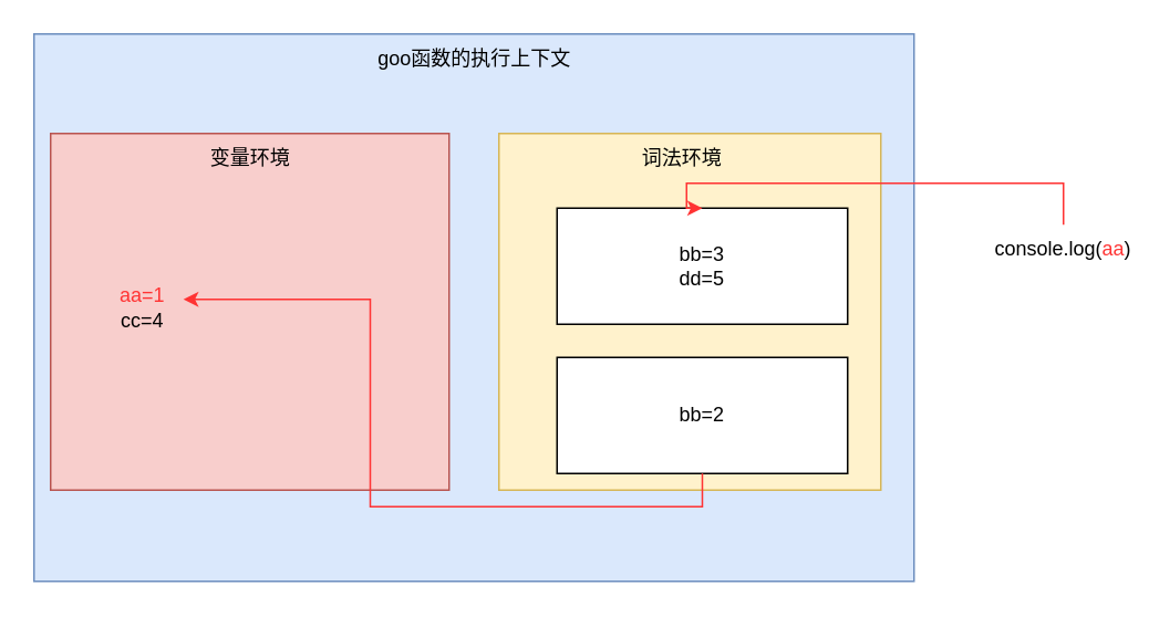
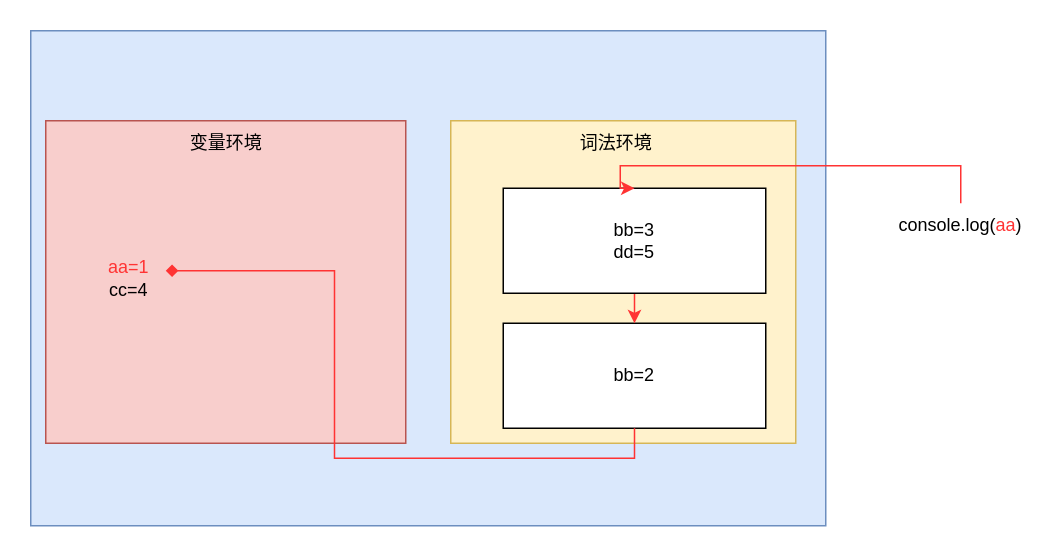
  <mxCell id="0" />
  <mxCell id="1" parent="0" />
  <mxCell id="2" value="" style="rounded=0;whiteSpace=wrap;html=1;fillColor=#dae8fc;strokeColor=#6c8ebf;" vertex="1" parent="1"><mxGeometry x="20" y="20" width="530" height="330" as="geometry" /></mxCell>
- <mxCell id="3" value="goo函数的执行上下文" style="text;html=1;align=center;verticalAlign=middle;resizable=0;points=[];autosize=1;strokeColor=none;fillColor=none;" vertex="1" parent="1"><mxGeometry x="215" y="20" width="140" height="30" as="geometry" /></mxCell>
  <mxCell id="4" value="" style="rounded=0;whiteSpace=wrap;html=1;fillColor=#f8cecc;strokeColor=#b85450;" vertex="1" parent="1"><mxGeometry x="30" y="80" width="240" height="215" as="geometry" /></mxCell>
  <mxCell id="5" value="变量环境" style="text;html=1;align=center;verticalAlign=middle;resizable=0;points=[];autosize=1;strokeColor=none;fillColor=none;" vertex="1" parent="1"><mxGeometry x="115" y="80" width="70" height="30" as="geometry" /></mxCell>
  <mxCell id="6" value="&lt;font color=&quot;#ff3333&quot;&gt;aa=1&lt;/font&gt;&lt;br&gt;cc=4" style="text;html=1;align=center;verticalAlign=middle;resizable=0;points=[];autosize=1;strokeColor=none;fillColor=none;" vertex="1" parent="1"><mxGeometry x="60" y="165" width="50" height="40" as="geometry" /></mxCell>
  <mxCell id="7" value="" style="group" vertex="1" connectable="0" parent="1"><mxGeometry x="300" y="80" width="230" height="215" as="geometry" /></mxCell>
  <mxCell id="8" value="" style="rounded=0;whiteSpace=wrap;html=1;fillColor=#fff2cc;strokeColor=#d6b656;" vertex="1" parent="7"><mxGeometry width="230" height="215" as="geometry" /></mxCell>
  <mxCell id="9" value="词法环境" style="text;html=1;align=center;verticalAlign=middle;resizable=0;points=[];autosize=1;strokeColor=none;fillColor=none;" vertex="1" parent="7"><mxGeometry x="75" width="70" height="30" as="geometry" /></mxCell>
  <mxCell id="10" value="bb=2" style="rounded=0;whiteSpace=wrap;html=1;" vertex="1" parent="7"><mxGeometry x="35" y="135" width="175" height="70" as="geometry" /></mxCell>
+ <mxCell id="11" style="edgeStyle=orthogonalEdgeStyle;rounded=0;orthogonalLoop=1;jettySize=auto;html=1;exitX=0.5;exitY=1;exitDx=0;exitDy=0;entryX=0.5;entryY=0;entryDx=0;entryDy=0;strokeColor=#FF3333;" edge="1" parent="7" source="12" target="10"><mxGeometry relative="1" as="geometry" /></mxCell>
  <mxCell id="12" value="bb=3&lt;br&gt;dd=5" style="rounded=0;whiteSpace=wrap;html=1;" vertex="1" parent="7"><mxGeometry x="35" y="45" width="175" height="70" as="geometry" /></mxCell>
  <mxCell id="13" style="edgeStyle=orthogonalEdgeStyle;rounded=0;orthogonalLoop=1;jettySize=auto;html=1;exitX=0.5;exitY=0;exitDx=0;exitDy=0;entryX=0.5;entryY=0;entryDx=0;entryDy=0;strokeColor=#FF3333;" edge="1" parent="1" source="14" target="12"><mxGeometry relative="1" as="geometry"><Array as="points"><mxPoint x="413" y="110" /></Array></mxGeometry></mxCell>
  <mxCell id="14" value="console.log(&lt;font color=&quot;#ff3333&quot;&gt;aa&lt;/font&gt;)" style="text;html=1;strokeColor=none;fillColor=none;align=center;verticalAlign=middle;whiteSpace=wrap;rounded=0;" vertex="1" parent="1"><mxGeometry x="610" y="135" width="60" height="30" as="geometry" /></mxCell>
- <mxCell id="15" style="edgeStyle=orthogonalEdgeStyle;rounded=0;orthogonalLoop=1;jettySize=auto;html=1;exitX=0.5;exitY=1;exitDx=0;exitDy=0;entryX=1;entryY=0.375;entryDx=0;entryDy=0;entryPerimeter=0;strokeColor=#FF3333;" edge="1" parent="1" source="10" target="6"><mxGeometry relative="1" as="geometry" /></mxCell>
+ <mxCell id="15" style="edgeStyle=orthogonalEdgeStyle;rounded=0;orthogonalLoop=1;jettySize=auto;html=1;exitX=0.5;exitY=1;exitDx=0;exitDy=0;entryX=1;entryY=0.375;entryDx=0;entryDy=0;entryPerimeter=0;strokeColor=#FF3333;endArrow=diamond;" edge="1" parent="1" source="10" target="6"><mxGeometry relative="1" as="geometry" /></mxCell>
